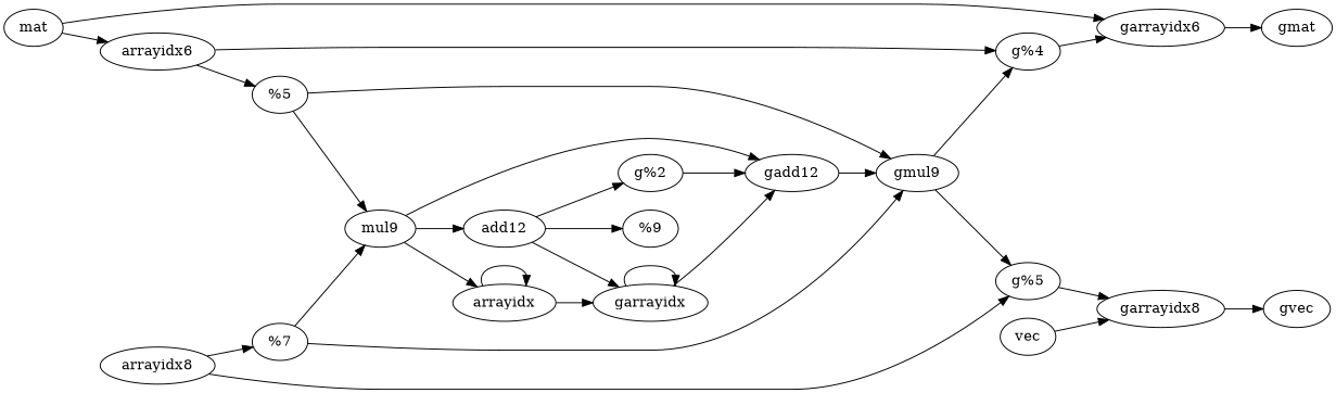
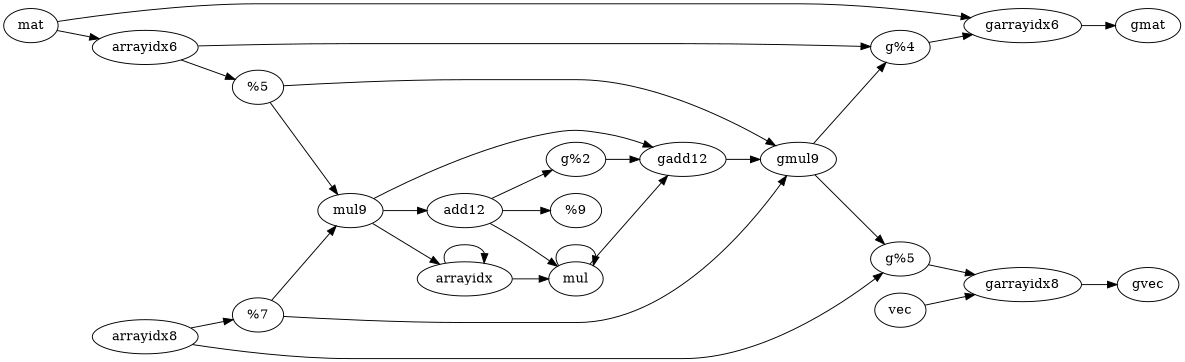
  digraph {
    rankdir=LR
    mat
    arrayidx6
    "%5"
    vec
    arrayidx8
    "%7"
    mul9
    add12
    arrayidx
    "%9"
    garrayidx6
    "g%4"
    garrayidx8
    "g%5"
    gmul9
    gadd12
    "g%2"
-   garrayidx
+   garrayidx [label=mul]
    gvec
    gmat
    subgraph sub_1 {
      mat
      arrayidx6
      "%5"
      vec
      arrayidx8
      "%7"
      mul9
      add12
      arrayidx
      "%9"
    }
    subgraph sub_2 {
      mat
      arrayidx6
      "%5"
      vec
      arrayidx8
      "%7"
      mul9
      add12
      arrayidx
      garrayidx6
      "g%4"
      garrayidx8
      "g%5"
      gmul9
      gadd12
      "g%2"
      garrayidx
      gvec
      gmat
    }
    mat -> arrayidx6
    mat -> garrayidx6
    arrayidx6 -> "%5"
    arrayidx6 -> "g%4"
    "%5" -> mul9
    "%5" -> gmul9
    vec -> garrayidx8
    arrayidx8 -> "%7"
    arrayidx8 -> "g%5"
    "%7" -> mul9
    "%7" -> gmul9
    mul9 -> add12
    mul9 -> arrayidx
    mul9 -> gadd12
    add12 -> "%9"
    add12 -> "g%2"
    add12 -> garrayidx
    arrayidx -> arrayidx
    arrayidx -> garrayidx
    garrayidx6 -> gmat
    "g%4" -> garrayidx6
    garrayidx8 -> gvec
    "g%5" -> garrayidx8
    gmul9 -> "g%4"
    gmul9 -> "g%5"
    gadd12 -> gmul9
    "g%2" -> gadd12
    garrayidx -> gadd12
    garrayidx -> garrayidx
  }
